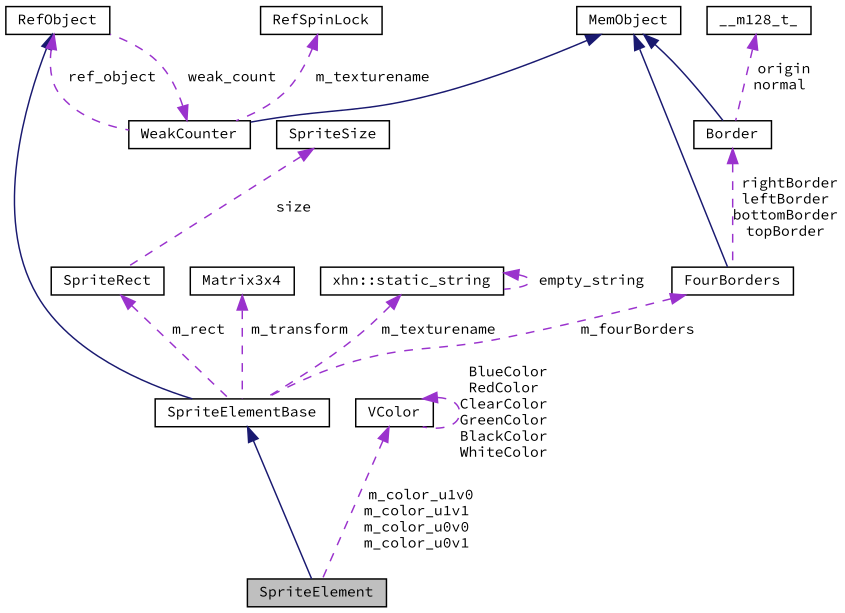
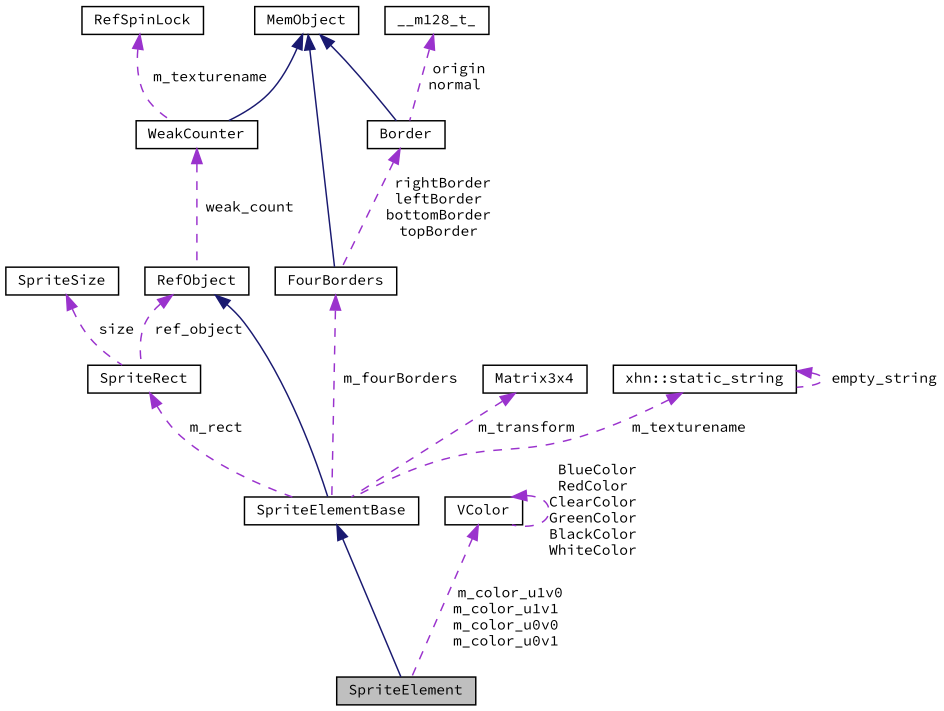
  digraph {
    fontname="Source Code Pro"
    node [color=black fillcolor=white fontname="Source Code Pro" fontsize=10 shape=record style=filled]
    edge [color=darkorchid3 dir=back fontname="Source Code Pro" fontsize=10 labelfontname=Helvetica labelfontsize=10 style=dashed]
    n1 [fillcolor=grey75 fontcolor=black height=0.2 label=SpriteElement width=0.4]
    n2 [height=0.2 label=SpriteElementBase width=0.4]
    n3 [height=0.2 label=RefObject width=0.4]
    n4 [height=0.2 label=WeakCounter width=0.4]
    n5 [height=0.2 label=MemObject width=0.4]
    n6 [height=0.2 label=FourBorders width=0.4]
    n7 [height=0.2 label=Border width=0.4]
    n8 [height=0.2 label=RefSpinLock width=0.4]
    n9 [height=0.2 label=__m128_t_ width=0.4]
    n10 [height=0.2 label=Matrix3x4 width=0.4]
    n11 [height=0.2 label="xhn::static_string" width=0.4]
    n12 [height=0.2 label=SpriteRect width=0.4]
    n13 [height=0.2 label=SpriteSize width=0.4]
    n14 [height=0.2 label=VColor width=0.4]
    n2 -> n1 [color=midnightblue style=solid]
    n3 -> n2 [color=midnightblue style=solid]
-   n3 -> n4 [label=" ref_object"]
+   n3 -> n12 [label=" ref_object"]
    n4 -> n3 [label=" weak_count"]
    n5 -> n4 [color=midnightblue style=solid]
    n5 -> n6 [color=midnightblue style=solid]
    n5 -> n7 [color=midnightblue style=solid]
    n6 -> n2 [label=" m_fourBorders"]
    n7 -> n6 [label=" rightBorder\nleftBorder\nbottomBorder\ntopBorder"]
    n8 -> n4 [label=" m_texturename"]
    n9 -> n7 [label=" origin\nnormal"]
    n10 -> n2 [label=" m_transform"]
    n11 -> n2 [label=" m_texturename"]
    n11 -> n11 [label=" empty_string"]
    n12 -> n2 [label=" m_rect"]
    n13 -> n12 [label=" size"]
    n14 -> n1 [label=" m_color_u1v0\nm_color_u1v1\nm_color_u0v0\nm_color_u0v1"]
    n14 -> n14 [label=" BlueColor\nRedColor\nClearColor\nGreenColor\nBlackColor\nWhiteColor"]
  }
